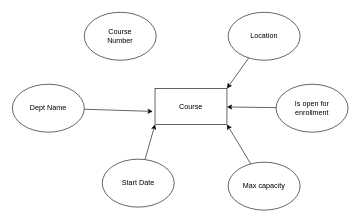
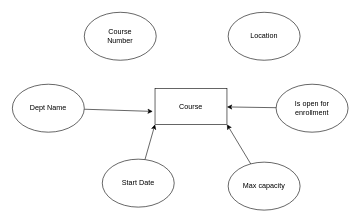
  <mxCell id="0" />
  <mxCell id="1" parent="0" />
  <mxCell id="2" value="Course" style="rounded=0;whiteSpace=wrap;html=1;" parent="1" vertex="1"><mxGeometry x="258" y="147" width="120" height="60" as="geometry" /></mxCell>
  <mxCell id="3" value="" style="edgeStyle=none;html=1;" edge="1" parent="1" source="4" target="2"><mxGeometry relative="1" as="geometry" /></mxCell>
  <mxCell id="4" value="Is open for&lt;br&gt;enrollment" style="ellipse;whiteSpace=wrap;html=1;" parent="1" vertex="1"><mxGeometry x="460" y="140" width="120" height="80" as="geometry" /></mxCell>
  <mxCell id="5" value="Course&lt;br&gt;Number" style="ellipse;whiteSpace=wrap;html=1;" vertex="1" parent="1"><mxGeometry x="140" y="20" width="120" height="80" as="geometry" /></mxCell>
  <mxCell id="6" value="" style="edgeStyle=none;html=1;entryX=1;entryY=1;entryDx=0;entryDy=0;" edge="1" parent="1" source="7" target="2"><mxGeometry relative="1" as="geometry" /></mxCell>
  <mxCell id="7" value="Max capacity" style="ellipse;whiteSpace=wrap;html=1;" vertex="1" parent="1"><mxGeometry x="380" y="270" width="120" height="80" as="geometry" /></mxCell>
  <mxCell id="8" style="edgeStyle=none;html=1;entryX=-0.031;entryY=0.639;entryDx=0;entryDy=0;entryPerimeter=0;" edge="1" parent="1" source="9" target="2"><mxGeometry relative="1" as="geometry" /></mxCell>
  <mxCell id="9" value="Dept Name" style="ellipse;whiteSpace=wrap;html=1;" vertex="1" parent="1"><mxGeometry x="20" y="140" width="120" height="80" as="geometry" /></mxCell>
  <mxCell id="10" value="" style="edgeStyle=none;html=1;entryX=0;entryY=1;entryDx=0;entryDy=0;" edge="1" parent="1" source="11" target="2"><mxGeometry relative="1" as="geometry"><mxPoint x="200" y="190" as="targetPoint" /></mxGeometry></mxCell>
  <mxCell id="11" value="Start Date" style="ellipse;whiteSpace=wrap;html=1;" vertex="1" parent="1"><mxGeometry x="170" y="265" width="120" height="80" as="geometry" /></mxCell>
- <mxCell id="12" value="" style="edgeStyle=none;html=1;entryX=1;entryY=0;entryDx=0;entryDy=0;" edge="1" parent="1" source="13" target="2"><mxGeometry relative="1" as="geometry"><mxPoint x="440" y="190" as="targetPoint" /></mxGeometry></mxCell>
  <mxCell id="13" value="Location" style="ellipse;whiteSpace=wrap;html=1;" vertex="1" parent="1"><mxGeometry x="380" y="20" width="120" height="80" as="geometry" /></mxCell>
